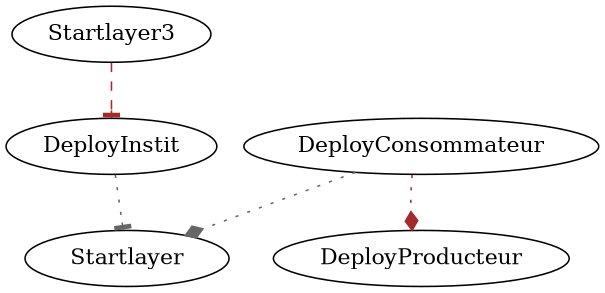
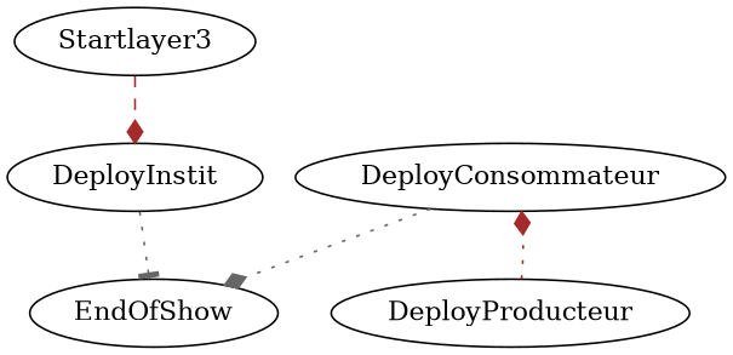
  digraph {
    edge [arrowhead=tee color=brown style=dotted]
    n1 [label=Startlayer3]
    DeployInstit
-   EndOfShow [label=Startlayer]
+   EndOfShow
    DeployProducteur
    DeployConsommateur
-   n1 -> DeployInstit [style=dashed]
+   n1 -> DeployInstit [arrowhead=diamond style=dashed]
    DeployInstit -> EndOfShow [color=gray40]
-   DeployConsommateur -> DeployProducteur [arrowhead=diamond]
+   DeployProducteur -> DeployConsommateur [arrowhead=diamond]
    DeployConsommateur -> EndOfShow [arrowhead=diamond color=gray40]
  }
